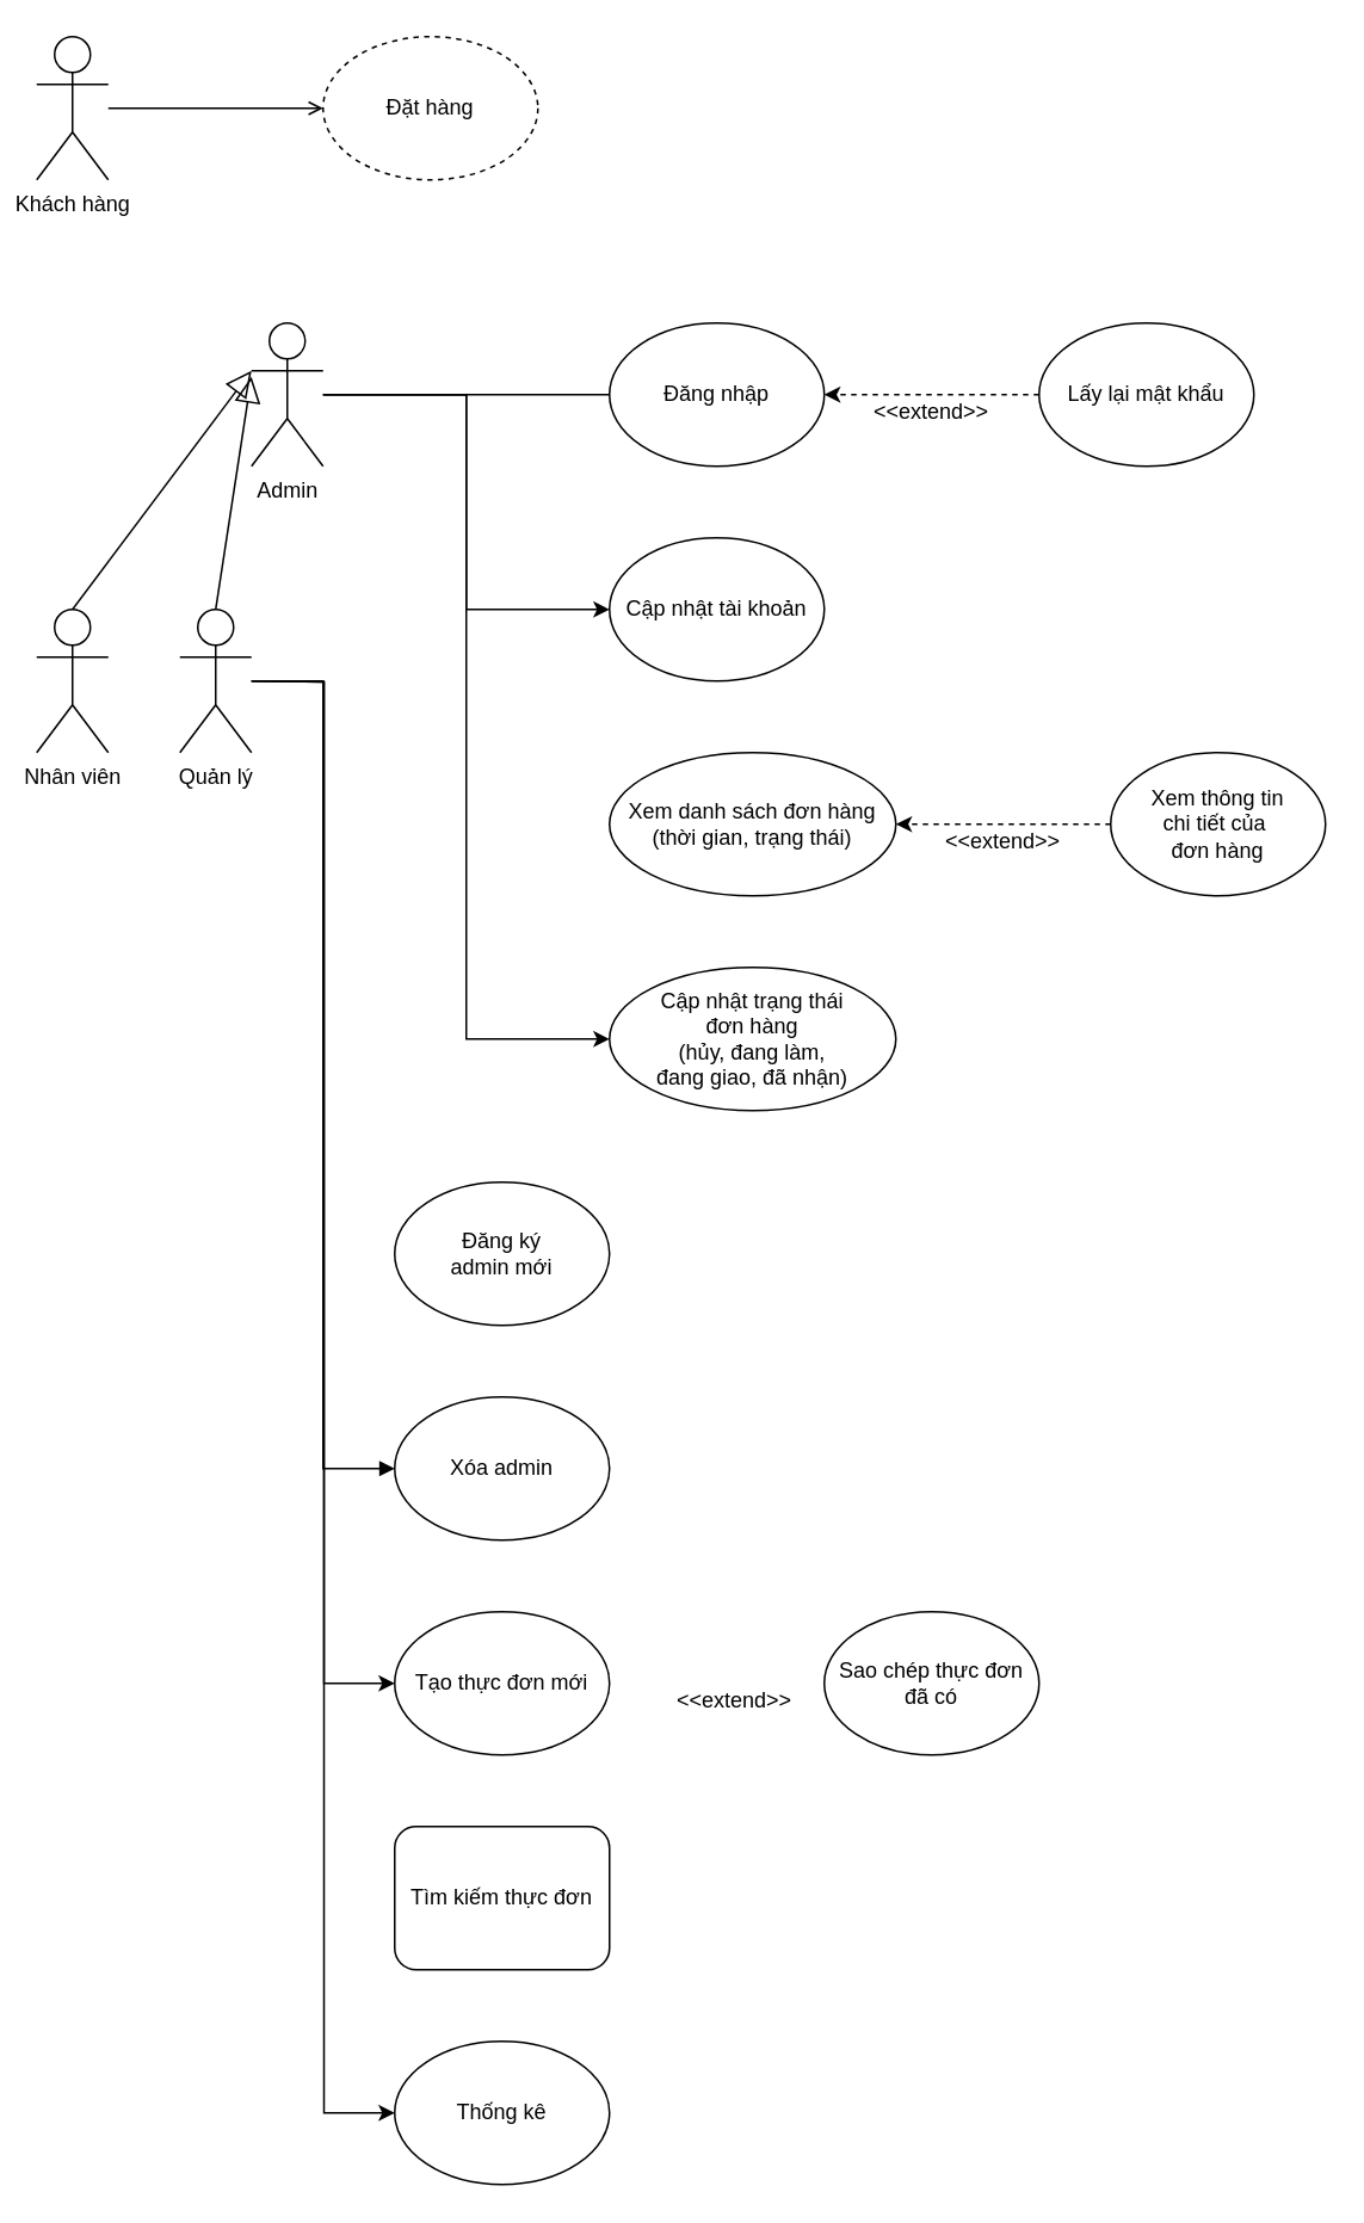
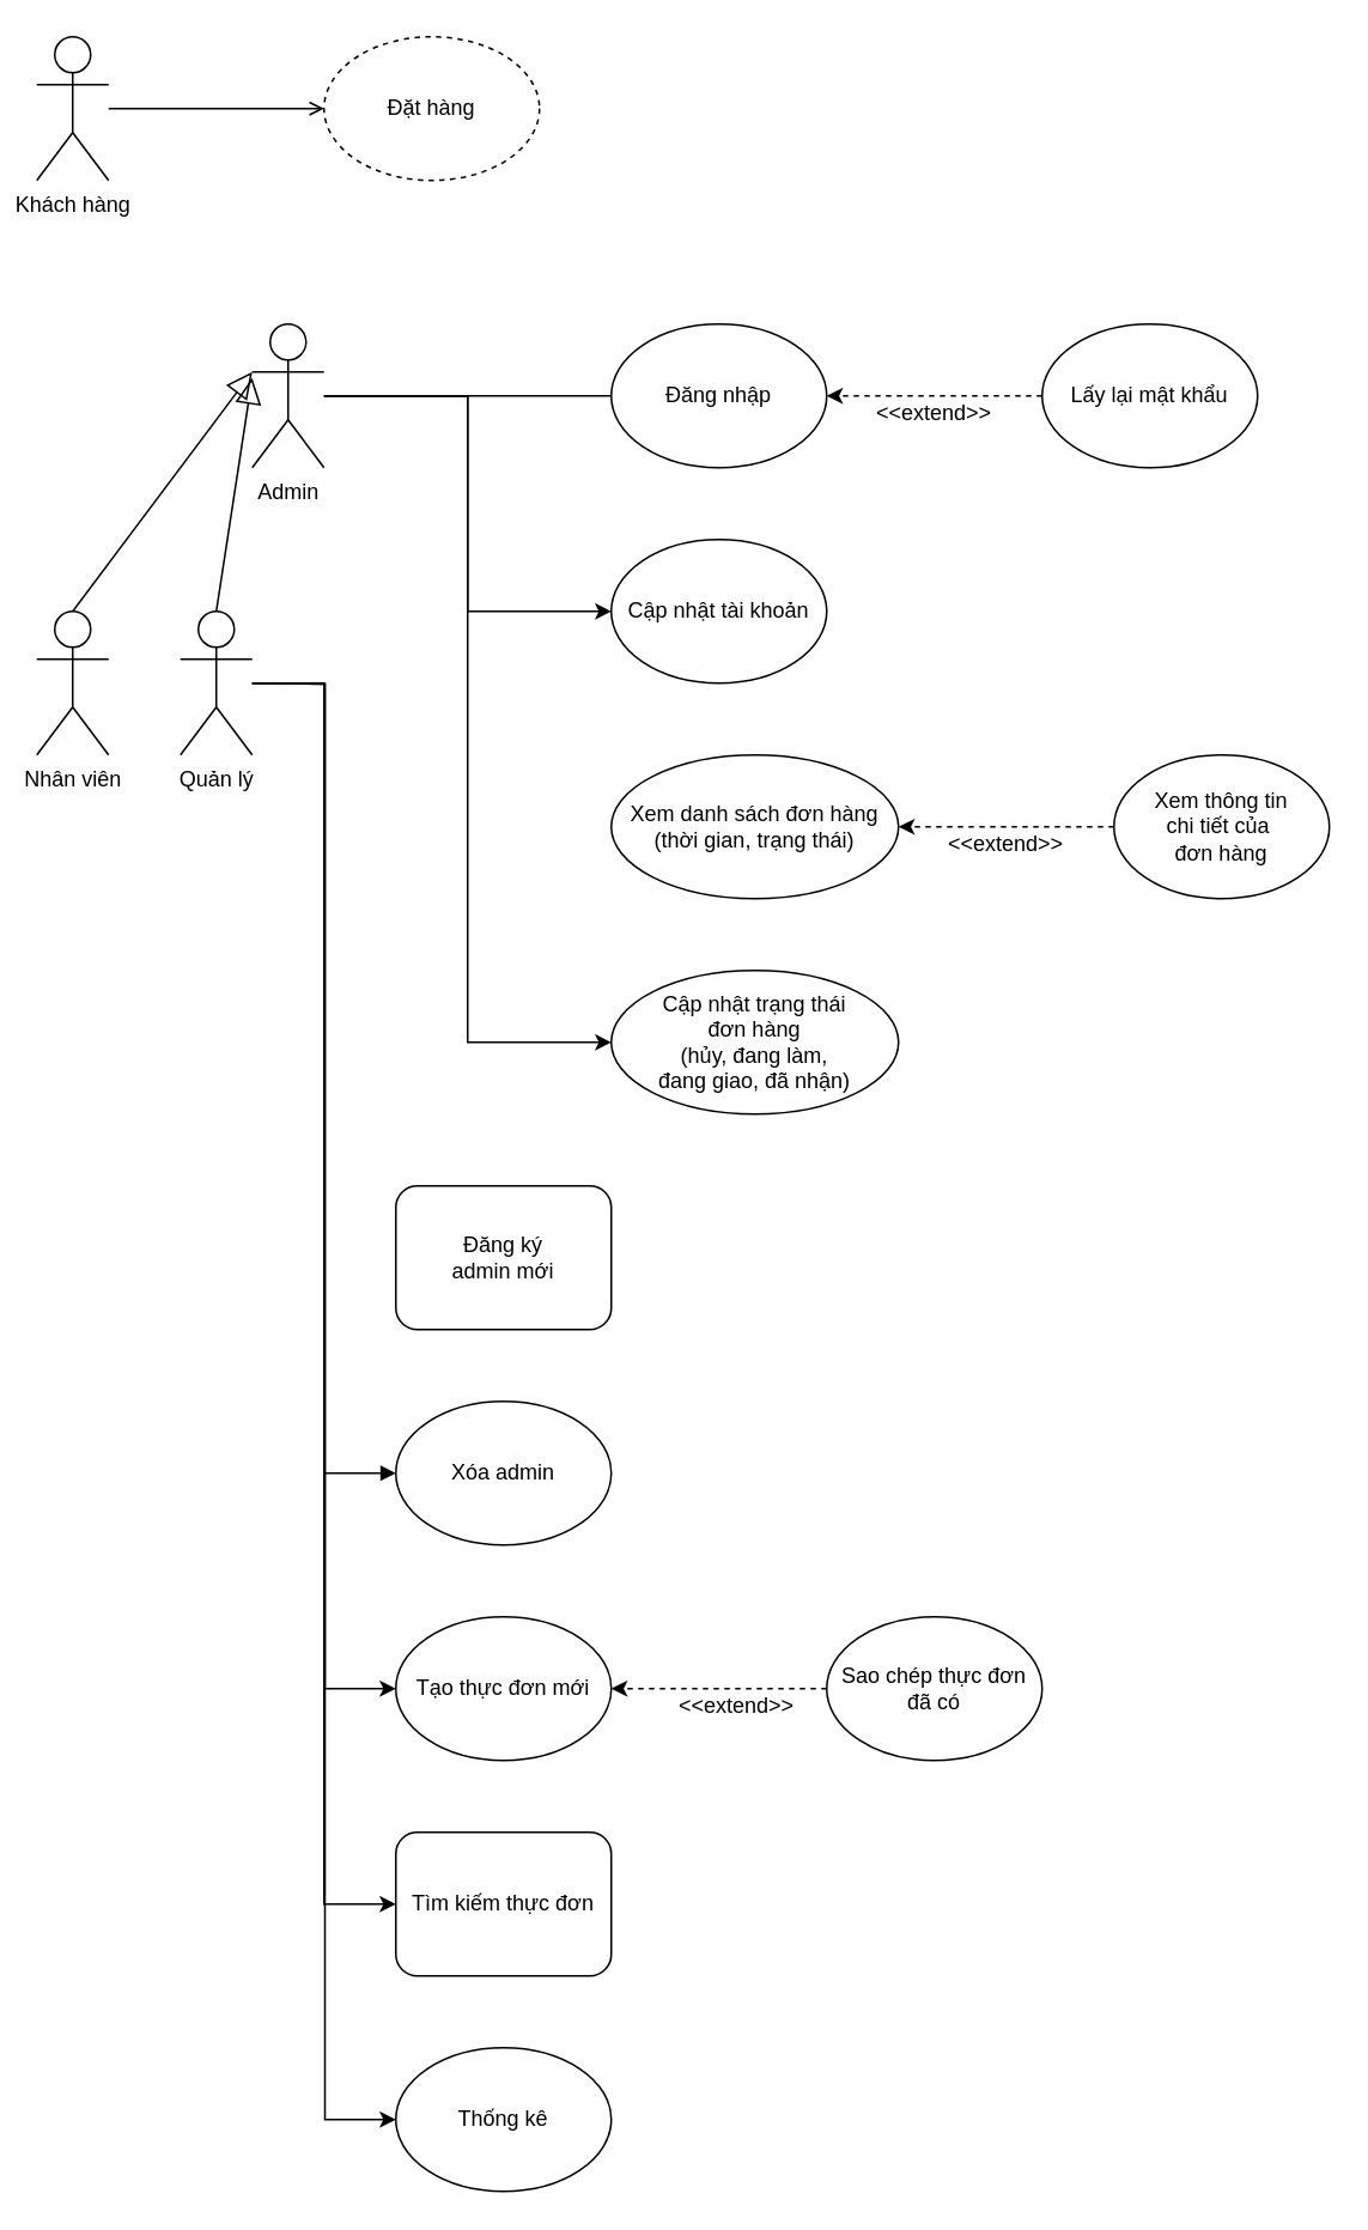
  <mxCell id="0" />
  <mxCell id="1" parent="0" />
  <mxCell id="2" style="edgeStyle=orthogonalEdgeStyle;rounded=0;orthogonalLoop=1;jettySize=auto;html=1;entryX=0;entryY=0.5;entryDx=0;entryDy=0;endArrow=open;" parent="1" source="3" target="4" edge="1"><mxGeometry relative="1" as="geometry" /></mxCell>
  <mxCell id="3" value="Khách hàng" style="shape=umlActor;verticalLabelPosition=bottom;verticalAlign=top;html=1;" parent="1" vertex="1"><mxGeometry x="20" y="20" width="40" height="80" as="geometry" /></mxCell>
  <mxCell id="4" value="Đặt hàng" style="ellipse;whiteSpace=wrap;html=1;dashed=1;" parent="1" vertex="1"><mxGeometry x="180" y="20" width="120" height="80" as="geometry" /></mxCell>
  <mxCell id="5" style="edgeStyle=orthogonalEdgeStyle;rounded=0;orthogonalLoop=1;jettySize=auto;html=1;entryX=0;entryY=0.5;entryDx=0;entryDy=0;" parent="1" target="11" edge="1"><mxGeometry relative="1" as="geometry"><mxPoint x="140" y="380" as="sourcePoint" /></mxGeometry></mxCell>
  <mxCell id="6" style="edgeStyle=orthogonalEdgeStyle;rounded=0;orthogonalLoop=1;jettySize=auto;html=1;entryX=0;entryY=0.5;entryDx=0;entryDy=0;endArrow=none;" parent="1" source="10" target="12" edge="1"><mxGeometry relative="1" as="geometry" /></mxCell>
  <mxCell id="7" style="edgeStyle=orthogonalEdgeStyle;rounded=0;orthogonalLoop=1;jettySize=auto;html=1;entryX=0;entryY=0.5;entryDx=0;entryDy=0;" parent="1" source="10" target="14" edge="1"><mxGeometry relative="1" as="geometry" /></mxCell>
  <mxCell id="8" style="edgeStyle=orthogonalEdgeStyle;rounded=0;orthogonalLoop=1;jettySize=auto;html=1;entryX=0;entryY=0.5;entryDx=0;entryDy=0;" parent="1" target="17" edge="1"><mxGeometry relative="1" as="geometry"><mxPoint x="140" y="380" as="sourcePoint" /></mxGeometry></mxCell>
+ <mxCell id="9" style="edgeStyle=orthogonalEdgeStyle;rounded=0;orthogonalLoop=1;jettySize=auto;html=1;entryX=0;entryY=0.5;entryDx=0;entryDy=0;" parent="1" source="25" target="18" edge="1"><mxGeometry relative="1" as="geometry" /></mxCell>
  <mxCell id="10" value="Admin" style="shape=umlActor;verticalLabelPosition=bottom;verticalAlign=top;html=1;" parent="1" vertex="1"><mxGeometry x="140" y="180" width="40" height="80" as="geometry" /></mxCell>
  <mxCell id="11" value="&lt;span&gt;Tạo thực đơn mới&lt;/span&gt;" style="ellipse;whiteSpace=wrap;html=1;" parent="1" vertex="1"><mxGeometry x="220" y="900" width="120" height="80" as="geometry" /></mxCell>
  <mxCell id="12" value="Đăng nhập" style="ellipse;whiteSpace=wrap;html=1;" parent="1" vertex="1"><mxGeometry x="340" y="180" width="120" height="80" as="geometry" /></mxCell>
  <mxCell id="13" value="Lấy lại mật khẩu" style="ellipse;whiteSpace=wrap;html=1;" parent="1" vertex="1"><mxGeometry x="580" y="180" width="120" height="80" as="geometry" /></mxCell>
  <mxCell id="14" value="Cập nhật tài khoản" style="ellipse;whiteSpace=wrap;html=1;" parent="1" vertex="1"><mxGeometry x="340" y="300" width="120" height="80" as="geometry" /></mxCell>
  <mxCell id="15" value="Xem danh sách đơn hàng&lt;br&gt;(thời gian, trạng thái)" style="ellipse;whiteSpace=wrap;html=1;" parent="1" vertex="1"><mxGeometry x="340" y="420" width="160" height="80" as="geometry" /></mxCell>
  <mxCell id="16" value="Cập nhật trạng thái &lt;br&gt;đơn hàng&lt;br&gt;(hủy, đang làm, &lt;br&gt;đang giao, đã nhận)" style="ellipse;whiteSpace=wrap;html=1;" parent="1" vertex="1"><mxGeometry x="340" y="540" width="160" height="80" as="geometry" /></mxCell>
  <mxCell id="17" value="Thống kê" style="ellipse;whiteSpace=wrap;html=1;" parent="1" vertex="1"><mxGeometry x="220" y="1140" width="120" height="80" as="geometry" /></mxCell>
  <mxCell id="18" value="Tìm kiếm thực đơn" style="whiteSpace=wrap;html=1;rounded=1;" parent="1" vertex="1"><mxGeometry x="220" y="1020" width="120" height="80" as="geometry" /></mxCell>
+ <mxCell id="19" value="" style="endArrow=classic;html=1;entryX=1;entryY=0.5;entryDx=0;entryDy=0;dashed=1;exitX=0;exitY=0.5;exitDx=0;exitDy=0;" parent="1" source="21" target="11" edge="1"><mxGeometry width="50" height="50" relative="1" as="geometry"><mxPoint x="460" y="860" as="sourcePoint" /><mxPoint x="460" y="970" as="targetPoint" /></mxGeometry></mxCell>
  <mxCell id="20" value="&amp;lt;&amp;lt;extend&amp;gt;&amp;gt;" style="text;html=1;strokeColor=none;fillColor=none;align=center;verticalAlign=middle;whiteSpace=wrap;rounded=0;" parent="1" vertex="1"><mxGeometry x="370" y="940" width="80" height="20" as="geometry" /></mxCell>
  <mxCell id="21" value="&lt;span&gt;Sao chép thực đơn&lt;br&gt;đã có&lt;br&gt;&lt;/span&gt;" style="ellipse;whiteSpace=wrap;html=1;" parent="1" vertex="1"><mxGeometry x="460" y="900" width="120" height="80" as="geometry" /></mxCell>
  <mxCell id="22" value="&amp;lt;&amp;lt;extend&amp;gt;&amp;gt;" style="text;html=1;strokeColor=none;fillColor=none;align=center;verticalAlign=middle;whiteSpace=wrap;rounded=0;" parent="1" vertex="1"><mxGeometry x="480" y="220" width="80" height="20" as="geometry" /></mxCell>
  <mxCell id="23" value="" style="endArrow=classic;html=1;entryX=1;entryY=0.5;entryDx=0;entryDy=0;dashed=1;" parent="1" edge="1"><mxGeometry width="50" height="50" relative="1" as="geometry"><mxPoint x="580" y="220" as="sourcePoint" /><mxPoint x="460" y="220" as="targetPoint" /></mxGeometry></mxCell>
  <mxCell id="24" style="edgeStyle=orthogonalEdgeStyle;rounded=0;orthogonalLoop=1;jettySize=auto;html=1;entryX=0;entryY=0.5;entryDx=0;entryDy=0;endArrow=block;endFill=1;" parent="1" source="25" target="31" edge="1"><mxGeometry relative="1" as="geometry" /></mxCell>
  <mxCell id="25" value="Quản lý" style="shape=umlActor;verticalLabelPosition=bottom;verticalAlign=top;html=1;" parent="1" vertex="1"><mxGeometry x="100" y="340" width="40" height="80" as="geometry" /></mxCell>
  <mxCell id="26" value="Nhân viên" style="shape=umlActor;verticalLabelPosition=bottom;verticalAlign=top;html=1;" parent="1" vertex="1"><mxGeometry x="20" y="340" width="40" height="80" as="geometry" /></mxCell>
  <mxCell id="27" value="" style="endArrow=block;endFill=0;endSize=12;html=1;exitX=0.5;exitY=0;exitDx=0;exitDy=0;exitPerimeter=0;entryX=0;entryY=0.333;entryDx=0;entryDy=0;entryPerimeter=0;" parent="1" source="26" target="10" edge="1"><mxGeometry width="160" relative="1" as="geometry"><mxPoint x="310" y="290" as="sourcePoint" /><mxPoint x="470" y="290" as="targetPoint" /></mxGeometry></mxCell>
  <mxCell id="28" value="" style="endArrow=block;endFill=0;endSize=12;html=1;exitX=0.5;exitY=0;exitDx=0;exitDy=0;exitPerimeter=0;" parent="1" source="25" edge="1"><mxGeometry width="160" relative="1" as="geometry"><mxPoint x="50" y="350" as="sourcePoint" /><mxPoint x="140" y="210" as="targetPoint" /></mxGeometry></mxCell>
- <mxCell id="29" value="&lt;span&gt;Đăng ký&lt;br&gt;admin mới&lt;br&gt;&lt;/span&gt;" style="ellipse;whiteSpace=wrap;html=1;" parent="1" vertex="1"><mxGeometry x="220" y="660" width="120" height="80" as="geometry" /></mxCell>
+ <mxCell id="29" value="&lt;span&gt;Đăng ký&lt;br&gt;admin mới&lt;br&gt;&lt;/span&gt;" style="whiteSpace=wrap;html=1;rounded=1;" parent="1" vertex="1"><mxGeometry x="220" y="660" width="120" height="80" as="geometry" /></mxCell>
  <mxCell id="30" style="edgeStyle=orthogonalEdgeStyle;rounded=0;orthogonalLoop=1;jettySize=auto;html=1;entryX=0;entryY=0.5;entryDx=0;entryDy=0;" parent="1" source="10" target="16" edge="1"><mxGeometry relative="1" as="geometry"><mxPoint x="180" y="220" as="sourcePoint" /><mxPoint x="220" y="660" as="targetPoint" /></mxGeometry></mxCell>
  <mxCell id="31" value="&lt;span&gt;Xóa admin&lt;br&gt;&lt;/span&gt;" style="ellipse;whiteSpace=wrap;html=1;" parent="1" vertex="1"><mxGeometry x="220" y="780" width="120" height="80" as="geometry" /></mxCell>
  <mxCell id="32" value="Xem thông tin&lt;br&gt;chi tiết của&amp;nbsp;&lt;br&gt;đơn hàng" style="ellipse;whiteSpace=wrap;html=1;" vertex="1" parent="1"><mxGeometry x="620" y="420" width="120" height="80" as="geometry" /></mxCell>
  <mxCell id="33" value="&amp;lt;&amp;lt;extend&amp;gt;&amp;gt;" style="text;html=1;strokeColor=none;fillColor=none;align=center;verticalAlign=middle;whiteSpace=wrap;rounded=0;" vertex="1" parent="1"><mxGeometry x="520" y="460" width="80" height="20" as="geometry" /></mxCell>
  <mxCell id="34" value="" style="endArrow=classic;html=1;entryX=1;entryY=0.5;entryDx=0;entryDy=0;dashed=1;" edge="1" parent="1"><mxGeometry width="50" height="50" relative="1" as="geometry"><mxPoint x="620" y="460" as="sourcePoint" /><mxPoint x="500" y="460" as="targetPoint" /></mxGeometry></mxCell>
